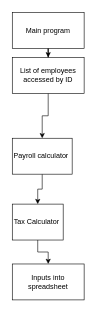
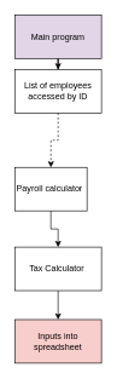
  <mxCell id="0" />
  <mxCell id="1" parent="0" />
  <mxCell id="2" value="" style="edgeStyle=orthogonalEdgeStyle;rounded=0;orthogonalLoop=1;jettySize=auto;html=1;" edge="1" parent="1" source="3" target="7"><mxGeometry relative="1" as="geometry" /></mxCell>
- <mxCell id="3" value="Main program" style="rounded=0;whiteSpace=wrap;html=1;" vertex="1" parent="1"><mxGeometry x="20" y="20" width="120" height="60" as="geometry" /></mxCell>
+ <mxCell id="3" value="Main program" style="rounded=0;whiteSpace=wrap;html=1;fillColor=#e1d5e7;" vertex="1" parent="1"><mxGeometry x="20" y="20" width="120" height="60" as="geometry" /></mxCell>
  <mxCell id="4" value="" style="edgeStyle=orthogonalEdgeStyle;rounded=0;orthogonalLoop=1;jettySize=auto;html=1;" edge="1" parent="1" source="5" target="9"><mxGeometry relative="1" as="geometry" /></mxCell>
  <mxCell id="5" value="Payroll calculator&amp;nbsp;" style="rounded=0;whiteSpace=wrap;html=1;" vertex="1" parent="1"><mxGeometry x="20" y="230" width="100" height="60" as="geometry" /></mxCell>
- <mxCell id="6" value="" style="edgeStyle=orthogonalEdgeStyle;rounded=0;orthogonalLoop=1;jettySize=auto;html=1;" edge="1" parent="1" source="7" target="5"><mxGeometry relative="1" as="geometry" /></mxCell>
+ <mxCell id="6" value="" style="edgeStyle=orthogonalEdgeStyle;rounded=0;orthogonalLoop=1;jettySize=auto;html=1;dashed=1;" edge="1" parent="1" source="7" target="5"><mxGeometry relative="1" as="geometry" /></mxCell>
  <mxCell id="7" value="List of employees&lt;div&gt;accessed by ID&lt;/div&gt;" style="rounded=0;whiteSpace=wrap;html=1;" vertex="1" parent="1"><mxGeometry x="20" y="95" width="120" height="60" as="geometry" /></mxCell>
  <mxCell id="8" value="" style="edgeStyle=orthogonalEdgeStyle;rounded=0;orthogonalLoop=1;jettySize=auto;html=1;" edge="1" parent="1" source="9" target="10"><mxGeometry relative="1" as="geometry" /></mxCell>
- <mxCell id="9" value="Tax Calculator&amp;nbsp;" style="rounded=0;whiteSpace=wrap;html=1;" vertex="1" parent="1"><mxGeometry x="20" y="340" width="85" height="60" as="geometry" /></mxCell>
- <mxCell id="10" value="Inputs into spreadsheet" style="rounded=0;whiteSpace=wrap;html=1;" vertex="1" parent="1"><mxGeometry x="20" y="440" width="120" height="60" as="geometry" /></mxCell>
+ <mxCell id="9" value="Tax Calculator&amp;nbsp;" style="rounded=0;whiteSpace=wrap;html=1;" vertex="1" parent="1"><mxGeometry x="20" y="340" width="120" height="60" as="geometry" /></mxCell>
+ <mxCell id="10" value="Inputs into spreadsheet" style="rounded=0;whiteSpace=wrap;html=1;fillColor=#f8cecc;" vertex="1" parent="1"><mxGeometry x="20" y="440" width="120" height="60" as="geometry" /></mxCell>
